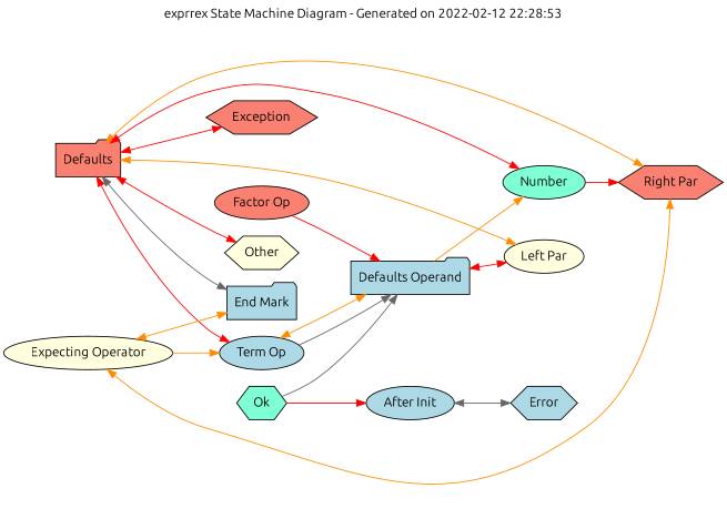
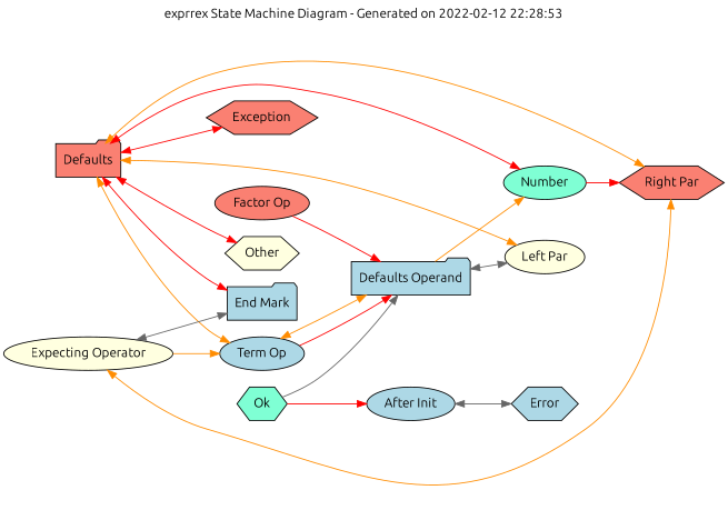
  digraph {
    fontname=Ubuntu
    label="exprrex State Machine Diagram - Generated on 2022-02-12 22:28:53"
    labelloc=t
    rankdir=LR
    node [fillcolor=lightblue fontname=Ubuntu shape=ellipse style=filled]
    edge [color=darkorange dir=both fontname=Ubuntu]
    n1 [fillcolor=salmon label=Defaults shape=folder]
    n2 [fillcolor=salmon label=Exception shape=hexagon]
    n3 [label="End Mark" shape=folder]
    n4 [fillcolor=salmon label="Right Par" shape=hexagon]
    n5 [fillcolor=lightyellow label="Left Par"]
    n6 [label="Term Op"]
    n7 [fillcolor=lightyellow label=Other shape=hexagon]
    n8 [fillcolor=aquamarine label=Number]
    n9 [fillcolor=salmon label="Factor Op"]
    n10 [label="Defaults Operand" shape=folder]
    n11 [label="After Init"]
    n12 [label=Error shape=hexagon]
    n13 [fillcolor=aquamarine label=Ok shape=hexagon]
    n14 [fillcolor=lightyellow label="Expecting Operator"]
    n1 -> n2 [color=red]
-   n1 -> n3 [color=gray40]
+   n1 -> n3 [color=red]
    n1 -> n4
    n1 -> n5
-   n1 -> n6 [color=red]
+   n1 -> n6
    n1 -> n7 [color=red]
    n1 -> n8 [color=red]
-   n6 -> n10 [color=gray40 dir=forward]
+   n6 -> n10 [color=red dir=forward]
    n8 -> n4 [color=red dir=forward]
    n9 -> n10 [color=red dir=forward]
-   n10 -> n5 [color=red]
+   n10 -> n5 [color=gray40]
    n10 -> n6
    n10 -> n8 [dir=forward]
    n11 -> n12 [color=gray40]
    n13 -> n10 [color=gray40 dir=forward]
    n13 -> n11 [color=red dir=forward]
-   n14 -> n3
+   n14 -> n3 [color=gray40]
    n14 -> n4
    n14 -> n6 [dir=forward]
  }
